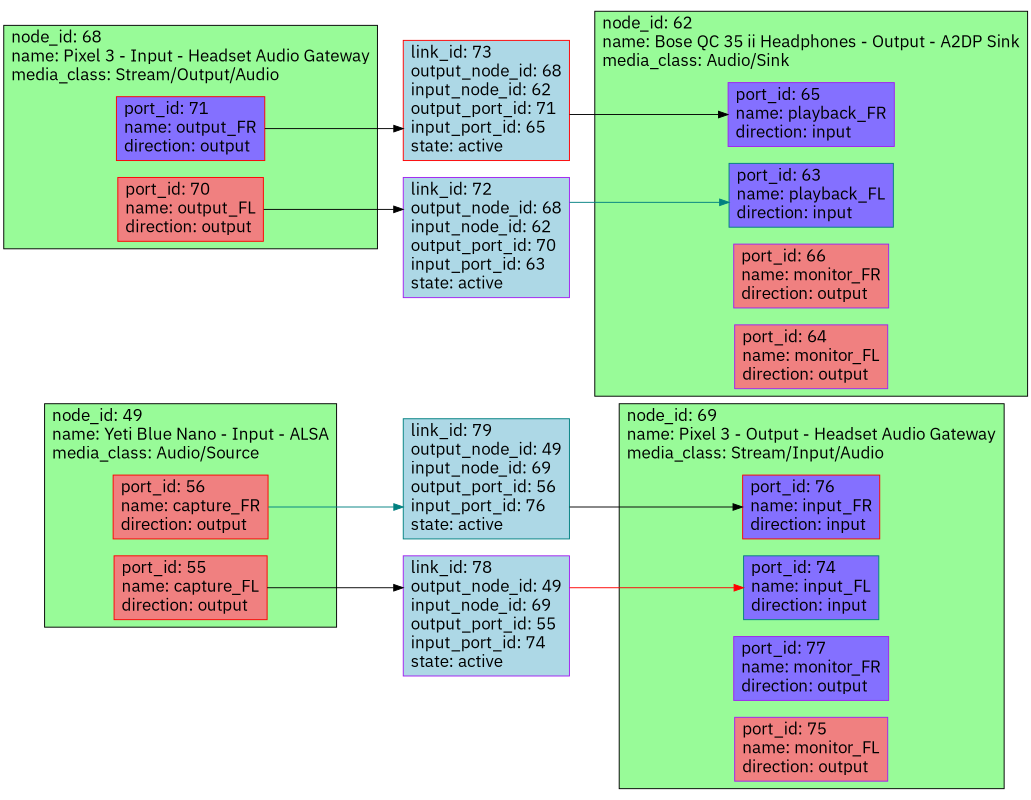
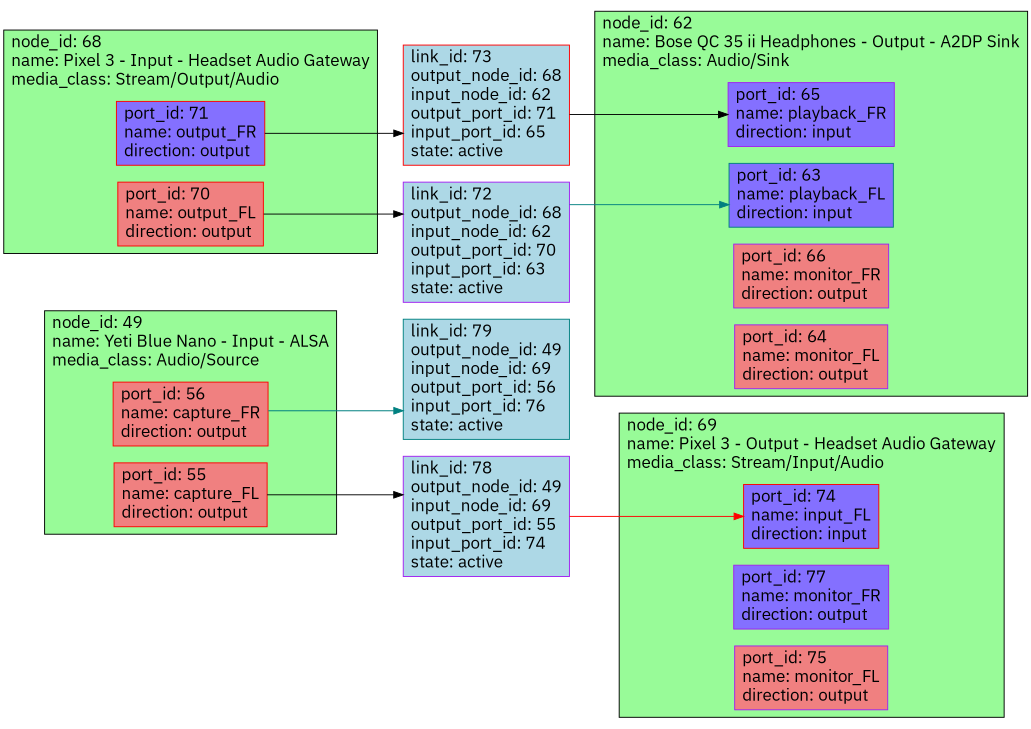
  digraph {
    fontname="IBM Plex Sans"
    fontsize=18
    rankdir=LR
    splines=ortho
    node [color=purple fillcolor=lightslateblue fontname="IBM Plex Sans" fontsize=18 shape=box style=filled]
    edge [color=black fontname="IBM Plex Sans"]
-   n1 [color=red label="port_id: 76\lname: input_FR\ldirection: input\l"]
-   n2 [color=teal label="port_id: 74\lname: input_FL\ldirection: input\l"]
+   n2 [color=red label="port_id: 74\lname: input_FL\ldirection: input\l"]
    n3 [label="port_id: 77\lname: monitor_FR\ldirection: output\l"]
    n4 [fillcolor=lightcoral label="port_id: 75\lname: monitor_FL\ldirection: output\l"]
    n5 [color=red label="port_id: 71\lname: output_FR\ldirection: output\l"]
    n6 [color=red fillcolor=lightcoral label="port_id: 70\lname: output_FL\ldirection: output\l"]
    n7 [label="port_id: 65\lname: playback_FR\ldirection: input\l"]
    n8 [color=teal label="port_id: 63\lname: playback_FL\ldirection: input\l"]
    n9 [fillcolor=lightcoral label="port_id: 66\lname: monitor_FR\ldirection: output\l"]
    n10 [fillcolor=lightcoral label="port_id: 64\lname: monitor_FL\ldirection: output\l"]
    n11 [color=red fillcolor=lightcoral label="port_id: 56\lname: capture_FR\ldirection: output\l"]
    n12 [color=red fillcolor=lightcoral label="port_id: 55\lname: capture_FL\ldirection: output\l"]
    n13 [color=red fillcolor=lightblue label="link_id: 73\loutput_node_id: 68\linput_node_id: 62\loutput_port_id: 71\linput_port_id: 65\lstate: active\l"]
    n14 [fillcolor=lightblue label="link_id: 72\loutput_node_id: 68\linput_node_id: 62\loutput_port_id: 70\linput_port_id: 63\lstate: active\l"]
    n15 [color=teal fillcolor=lightblue label="link_id: 79\loutput_node_id: 49\linput_node_id: 69\loutput_port_id: 56\linput_port_id: 76\lstate: active\l"]
    n16 [fillcolor=lightblue label="link_id: 78\loutput_node_id: 49\linput_node_id: 69\loutput_port_id: 55\linput_port_id: 74\lstate: active\l"]
    subgraph cluster_1 {
      bgcolor=palegreen
      label="node_id: 69\lname: Pixel 3 - Output - Headset Audio Gateway\lmedia_class: Stream/Input/Audio\l"
-     n1
      n2
      n3
      n4
    }
    subgraph cluster_2 {
      bgcolor=palegreen
      label="node_id: 68\lname: Pixel 3 - Input - Headset Audio Gateway\lmedia_class: Stream/Output/Audio\l"
      n5
      n6
    }
    subgraph cluster_3 {
      bgcolor=palegreen
      label="node_id: 62\lname: Bose QC 35 ii Headphones - Output - A2DP Sink\lmedia_class: Audio/Sink\l"
      n7
      n8
      n9
      n10
    }
    subgraph cluster_4 {
      bgcolor=palegreen
      label="node_id: 49\lname: Yeti Blue Nano - Input - ALSA\lmedia_class: Audio/Source\l"
      n11
      n12
    }
    n5 -> n13
    n6 -> n14
    n11 -> n15 [color=teal]
    n12 -> n16
    n13 -> n7
    n14 -> n8 [color=teal]
-   n15 -> n1
    n16 -> n2 [color=red]
  }
